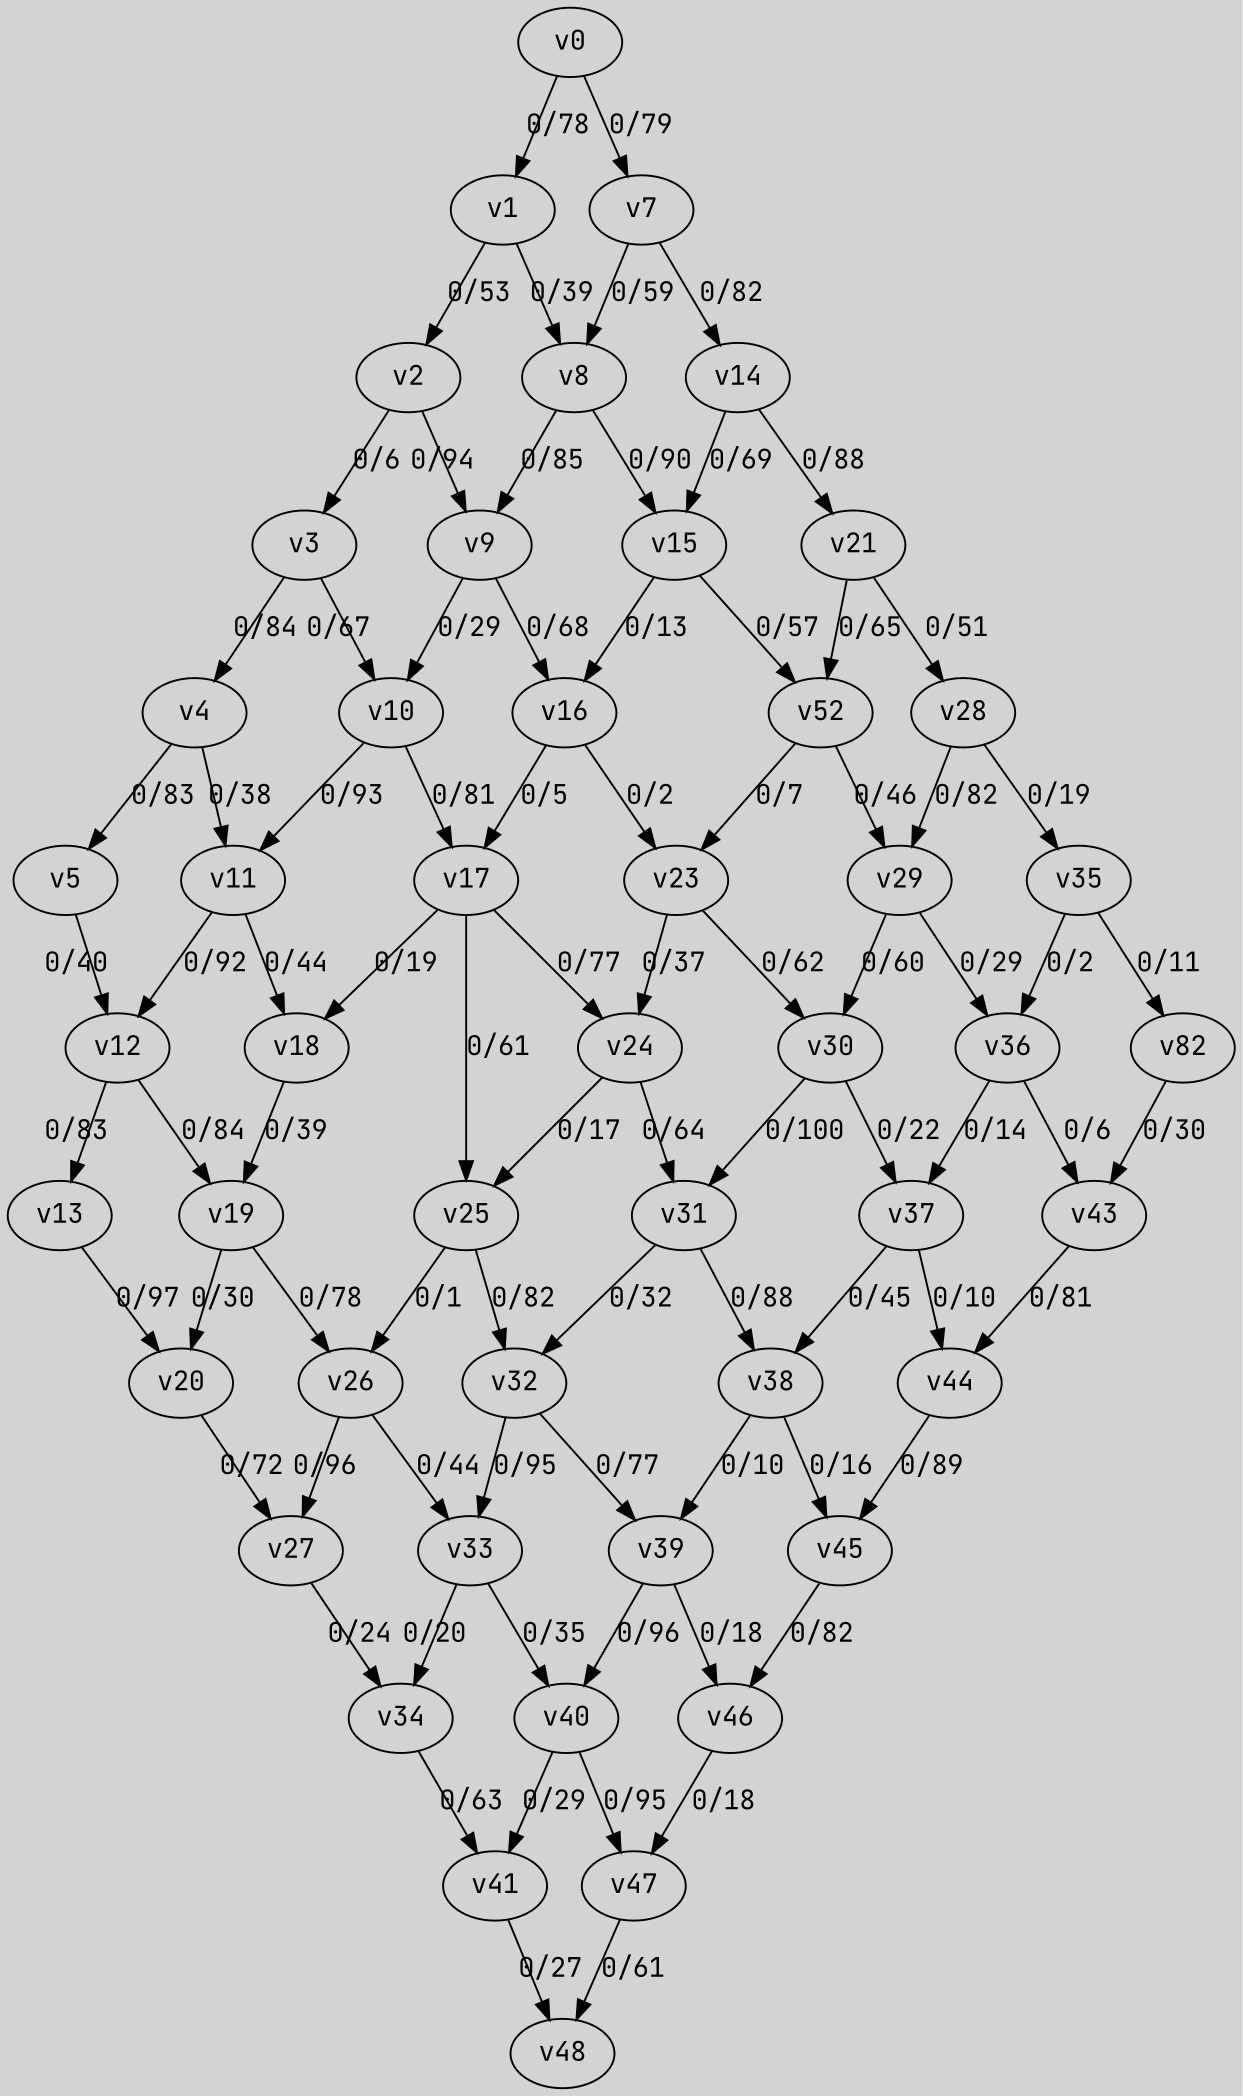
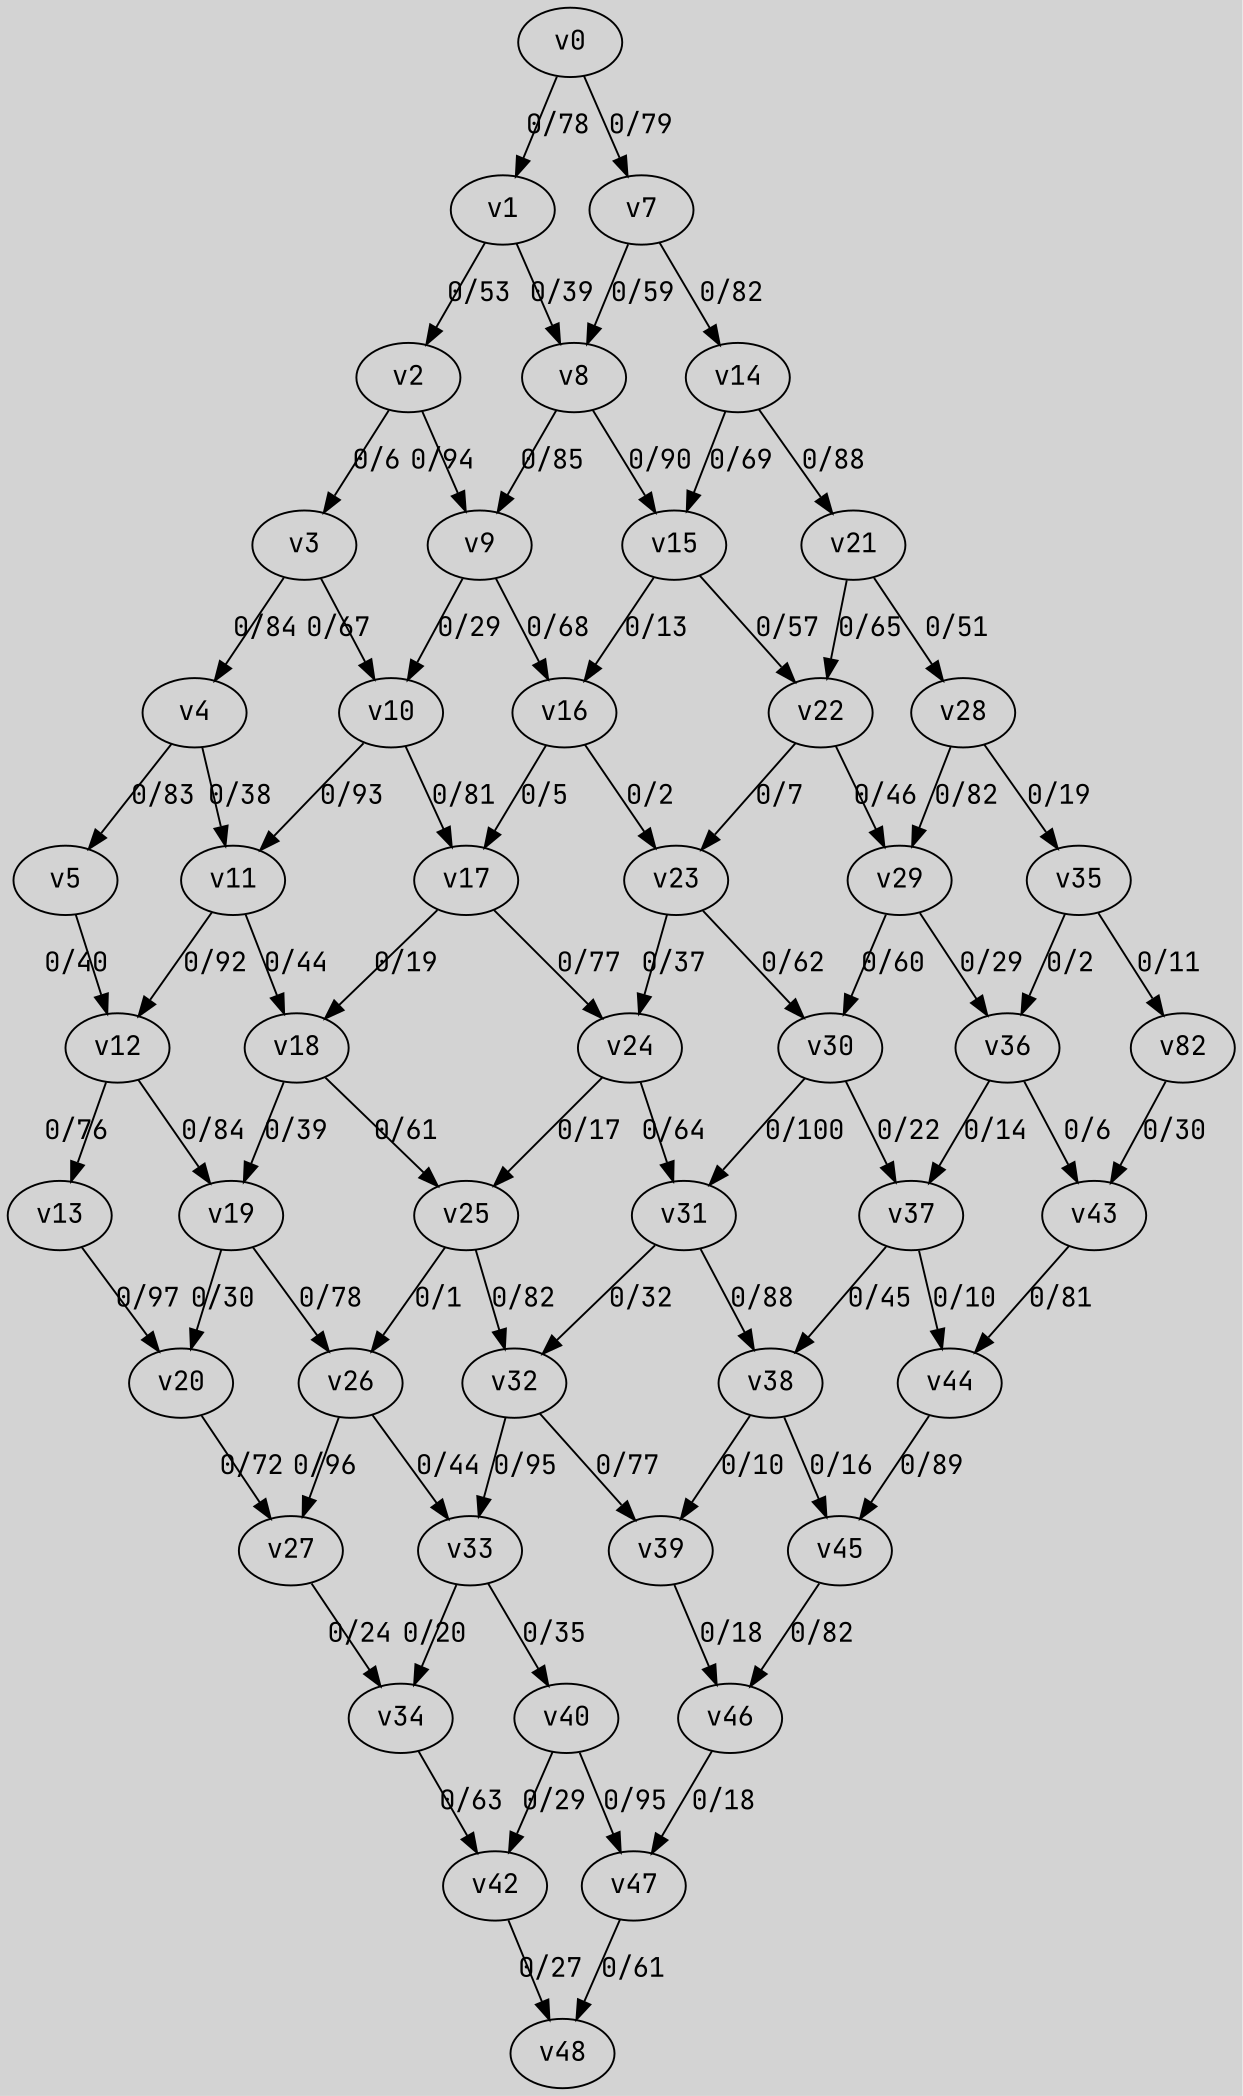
  digraph {
    bgcolor=lightgray
    fontname="JetBrains Mono"
    splines=line
    node [fontname="JetBrains Mono" style=filled]
    edge [fontname="JetBrains Mono"]
    v0
    v1
    v7
    v2
    v8
    v14
    v3
    v9
    v15
    v4
    v10
    v16
    v5
    v11
    v17
    v12
    v18
    v13
    v19
    v20
    v21
-   v22 [label=v52]
+   v22
    v23
    v24
    v25
    v26
    v27
    v28
    v29
    v30
    v31
    v32
    v33
    v34
    v35
    v36
    v37
    v38
    v39
    v40
-   v41
+   v41 [label=v42]
    n42 [label=v82]
    v43
    v44
    v45
    v46
    v47
    v48
    v0 -> v1 [label="0/78"]
    v0 -> v7 [label="0/79"]
    v1 -> v2 [label="0/53"]
    v1 -> v8 [label="0/39"]
    v7 -> v8 [label="0/59"]
    v7 -> v14 [label="0/82"]
    v2 -> v3 [label="0/6"]
    v2 -> v9 [label="0/94"]
    v8 -> v9 [label="0/85"]
    v8 -> v15 [label="0/90"]
    v14 -> v15 [label="0/69"]
    v14 -> v21 [label="0/88"]
    v3 -> v4 [label="0/84"]
    v3 -> v10 [label="0/67"]
    v9 -> v10 [label="0/29"]
    v9 -> v16 [label="0/68"]
    v15 -> v16 [label="0/13"]
    v15 -> v22 [label="0/57"]
    v4 -> v5 [label="0/83"]
    v4 -> v11 [label="0/38"]
    v10 -> v11 [label="0/93"]
    v10 -> v17 [label="0/81"]
    v16 -> v17 [label="0/5"]
    v16 -> v23 [label="0/2"]
    v5 -> v12 [label="0/40"]
    v11 -> v12 [label="0/92"]
    v11 -> v18 [label="0/44"]
    v17 -> v18 [label="0/19"]
    v17 -> v24 [label="0/77"]
-   v12 -> v13 [label="0/83"]
+   v12 -> v13 [label="0/76"]
    v12 -> v19 [label="0/84"]
    v18 -> v19 [label="0/39"]
-   v17 -> v25 [label="0/61"]
+   v18 -> v25 [label="0/61"]
    v13 -> v20 [label="0/97"]
    v19 -> v20 [label="0/30"]
    v19 -> v26 [label="0/78"]
    v20 -> v27 [label="0/72"]
    v21 -> v22 [label="0/65"]
    v21 -> v28 [label="0/51"]
    v22 -> v23 [label="0/7"]
    v22 -> v29 [label="0/46"]
    v23 -> v24 [label="0/37"]
    v23 -> v30 [label="0/62"]
    v24 -> v25 [label="0/17"]
    v24 -> v31 [label="0/64"]
    v25 -> v26 [label="0/1"]
    v25 -> v32 [label="0/82"]
    v26 -> v27 [label="0/96"]
    v26 -> v33 [label="0/44"]
    v27 -> v34 [label="0/24"]
    v28 -> v29 [label="0/82"]
    v28 -> v35 [label="0/19"]
    v29 -> v30 [label="0/60"]
    v29 -> v36 [label="0/29"]
    v30 -> v31 [label="0/100"]
    v30 -> v37 [label="0/22"]
    v31 -> v32 [label="0/32"]
    v31 -> v38 [label="0/88"]
    v32 -> v33 [label="0/95"]
    v32 -> v39 [label="0/77"]
    v33 -> v34 [label="0/20"]
    v33 -> v40 [label="0/35"]
    v34 -> v41 [label="0/63"]
    v35 -> v36 [label="0/2"]
    v35 -> n42 [label="0/11"]
    v36 -> v37 [label="0/14"]
    v36 -> v43 [label="0/6"]
    v37 -> v38 [label="0/45"]
    v37 -> v44 [label="0/10"]
    v38 -> v39 [label="0/10"]
    v38 -> v45 [label="0/16"]
-   v39 -> v40 [label="0/96"]
    v39 -> v46 [label="0/18"]
    v40 -> v41 [label="0/29"]
    v40 -> v47 [label="0/95"]
    v41 -> v48 [label="0/27"]
    n42 -> v43 [label="0/30"]
    v43 -> v44 [label="0/81"]
    v44 -> v45 [label="0/89"]
    v45 -> v46 [label="0/82"]
    v46 -> v47 [label="0/18"]
    v47 -> v48 [label="0/61"]
  }
